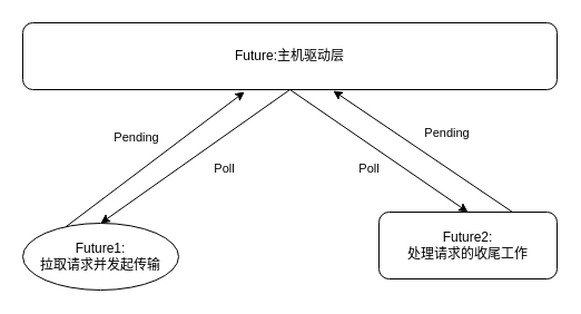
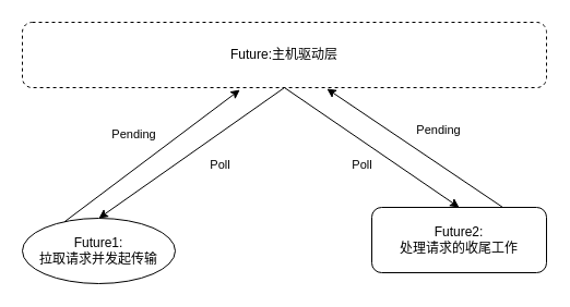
  <mxCell id="0" />
  <mxCell id="1" parent="0" />
  <mxCell id="2" style="rounded=0;orthogonalLoop=1;jettySize=auto;html=1;exitX=0.5;exitY=1;exitDx=0;exitDy=0;entryX=0.5;entryY=0;entryDx=0;entryDy=0;" edge="1" parent="1" source="4" target="6"><mxGeometry relative="1" as="geometry" /></mxCell>
  <mxCell id="3" style="rounded=0;orthogonalLoop=1;jettySize=auto;html=1;exitX=0.5;exitY=1;exitDx=0;exitDy=0;entryX=0.5;entryY=0;entryDx=0;entryDy=0;" edge="1" parent="1" source="4" target="5"><mxGeometry relative="1" as="geometry" /></mxCell>
- <mxCell id="4" value="Future:主机驱动层" style="rounded=1;whiteSpace=wrap;html=1;" vertex="1" parent="1"><mxGeometry x="20" y="20" width="480" height="60" as="geometry" /></mxCell>
+ <mxCell id="4" value="Future:主机驱动层" style="rounded=1;whiteSpace=wrap;html=1;dashed=1;" vertex="1" parent="1"><mxGeometry x="20" y="20" width="480" height="60" as="geometry" /></mxCell>
  <mxCell id="5" value="Future1:&lt;div&gt;拉取请求并发起传输&lt;/div&gt;" style="ellipse;whiteSpace=wrap;html=1;" vertex="1" parent="1"><mxGeometry x="20" y="200" width="140" height="60" as="geometry" /></mxCell>
  <mxCell id="6" value="Future2:&lt;div&gt;处理请求的收尾工作&lt;/div&gt;" style="rounded=1;whiteSpace=wrap;html=1;" vertex="1" parent="1"><mxGeometry x="340" y="190" width="160" height="60" as="geometry" /></mxCell>
  <mxCell id="7" style="rounded=0;orthogonalLoop=1;jettySize=auto;html=1;exitX=0.75;exitY=0;exitDx=0;exitDy=0;entryX=0.581;entryY=1.017;entryDx=0;entryDy=0;entryPerimeter=0;" edge="1" parent="1" source="6" target="4"><mxGeometry relative="1" as="geometry" /></mxCell>
  <mxCell id="8" style="rounded=0;orthogonalLoop=1;jettySize=auto;html=1;exitX=0.25;exitY=0;exitDx=0;exitDy=0;entryX=0.415;entryY=1.033;entryDx=0;entryDy=0;entryPerimeter=0;" edge="1" parent="1" source="5" target="4"><mxGeometry relative="1" as="geometry" /></mxCell>
  <mxCell id="9" value="Pending" style="edgeLabel;html=1;align=center;verticalAlign=middle;resizable=0;points=[];" vertex="1" connectable="0" parent="8"><mxGeometry x="-0.172" y="-4" relative="1" as="geometry"><mxPoint x="-6" y="-34" as="offset" /></mxGeometry></mxCell>
  <mxCell id="10" value="Poll" style="edgeLabel;html=1;align=center;verticalAlign=middle;resizable=0;points=[];" vertex="1" connectable="0" parent="1"><mxGeometry x="200.004" y="150.002" as="geometry" /></mxCell>
  <mxCell id="11" value="Poll" style="edgeLabel;html=1;align=center;verticalAlign=middle;resizable=0;points=[];" vertex="1" connectable="0" parent="1"><mxGeometry x="330.004" y="150.002" as="geometry" /></mxCell>
  <mxCell id="12" value="Pending" style="edgeLabel;html=1;align=center;verticalAlign=middle;resizable=0;points=[];" vertex="1" connectable="0" parent="1"><mxGeometry x="400.004" y="120.002" as="geometry"><mxPoint y="-2" as="offset" /></mxGeometry></mxCell>
